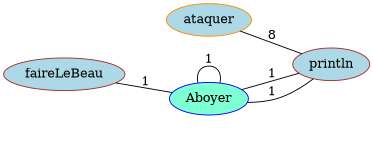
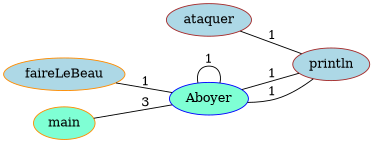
  graph {
    rankdir=LR
    node [color=brown fillcolor=lightblue style=filled]
    Aboyer [color=blue fillcolor=aquamarine]
-   faireLeBeau
+   faireLeBeau [color=darkorange]
    println
-   ataquer [color=darkorange]
+   ataquer
+   main [color=darkorange fillcolor=aquamarine]
    Aboyer -- Aboyer [label=1]
    Aboyer -- println [label=1]
    Aboyer -- println [label=1]
    faireLeBeau -- Aboyer [label=1]
-   ataquer -- println [label=8]
+   ataquer -- println [label=1]
+   main -- Aboyer [label=3]
  }
